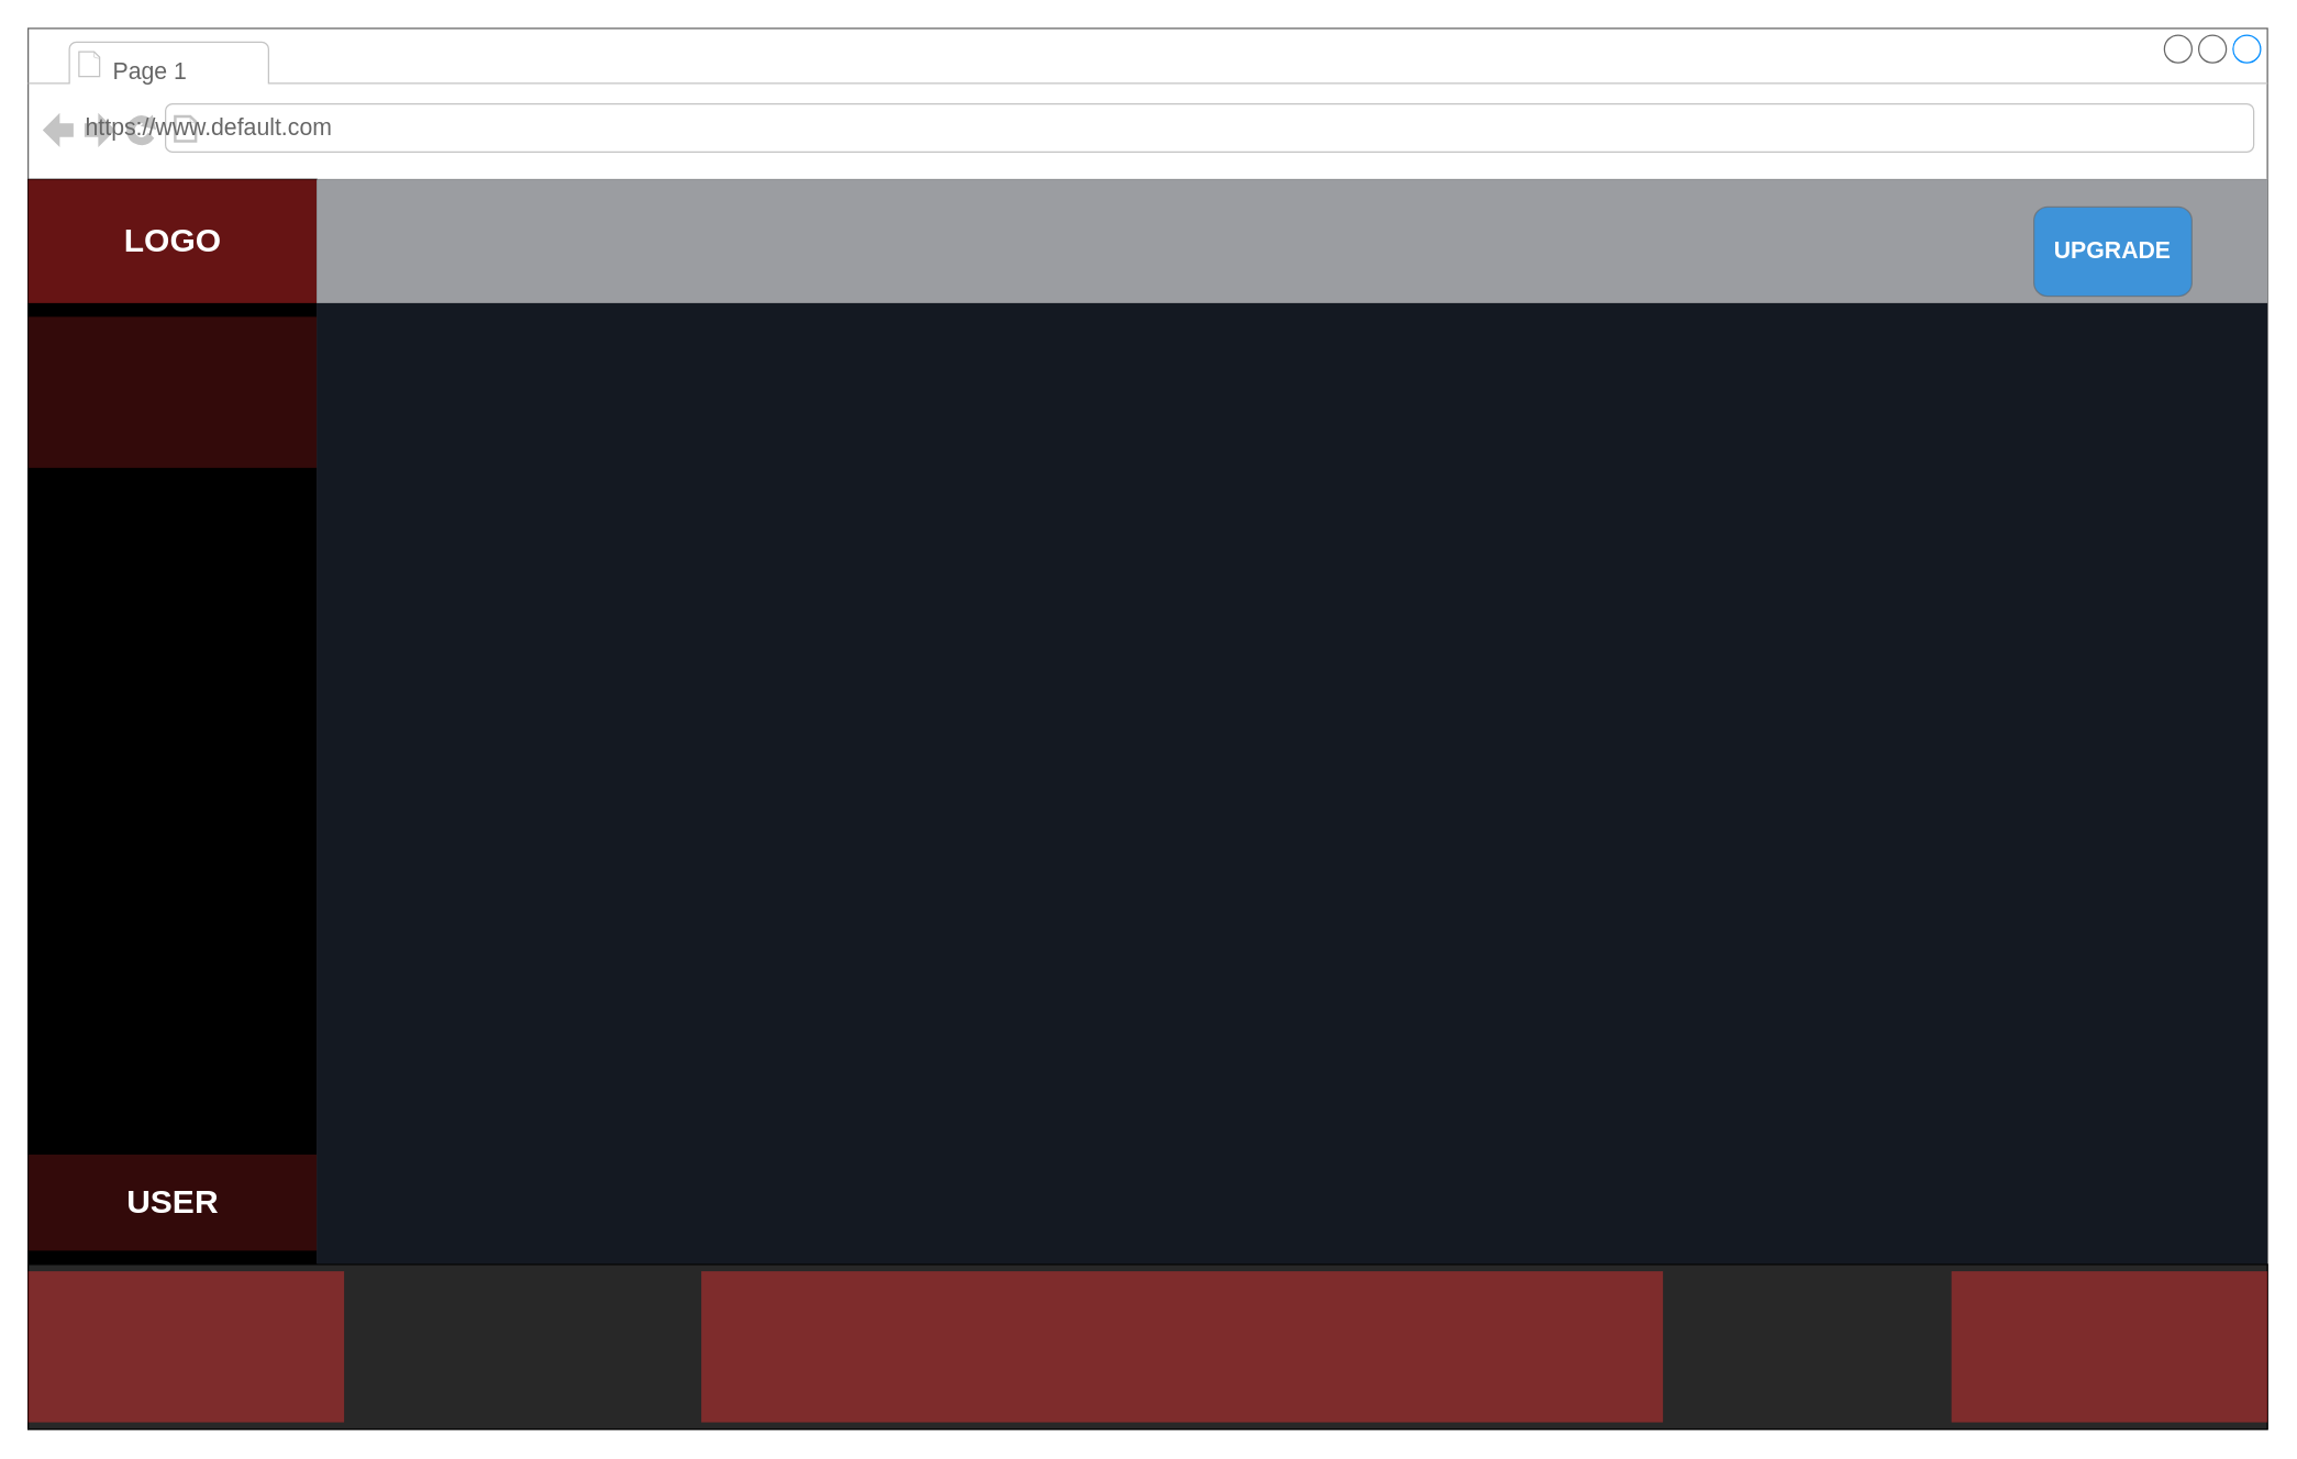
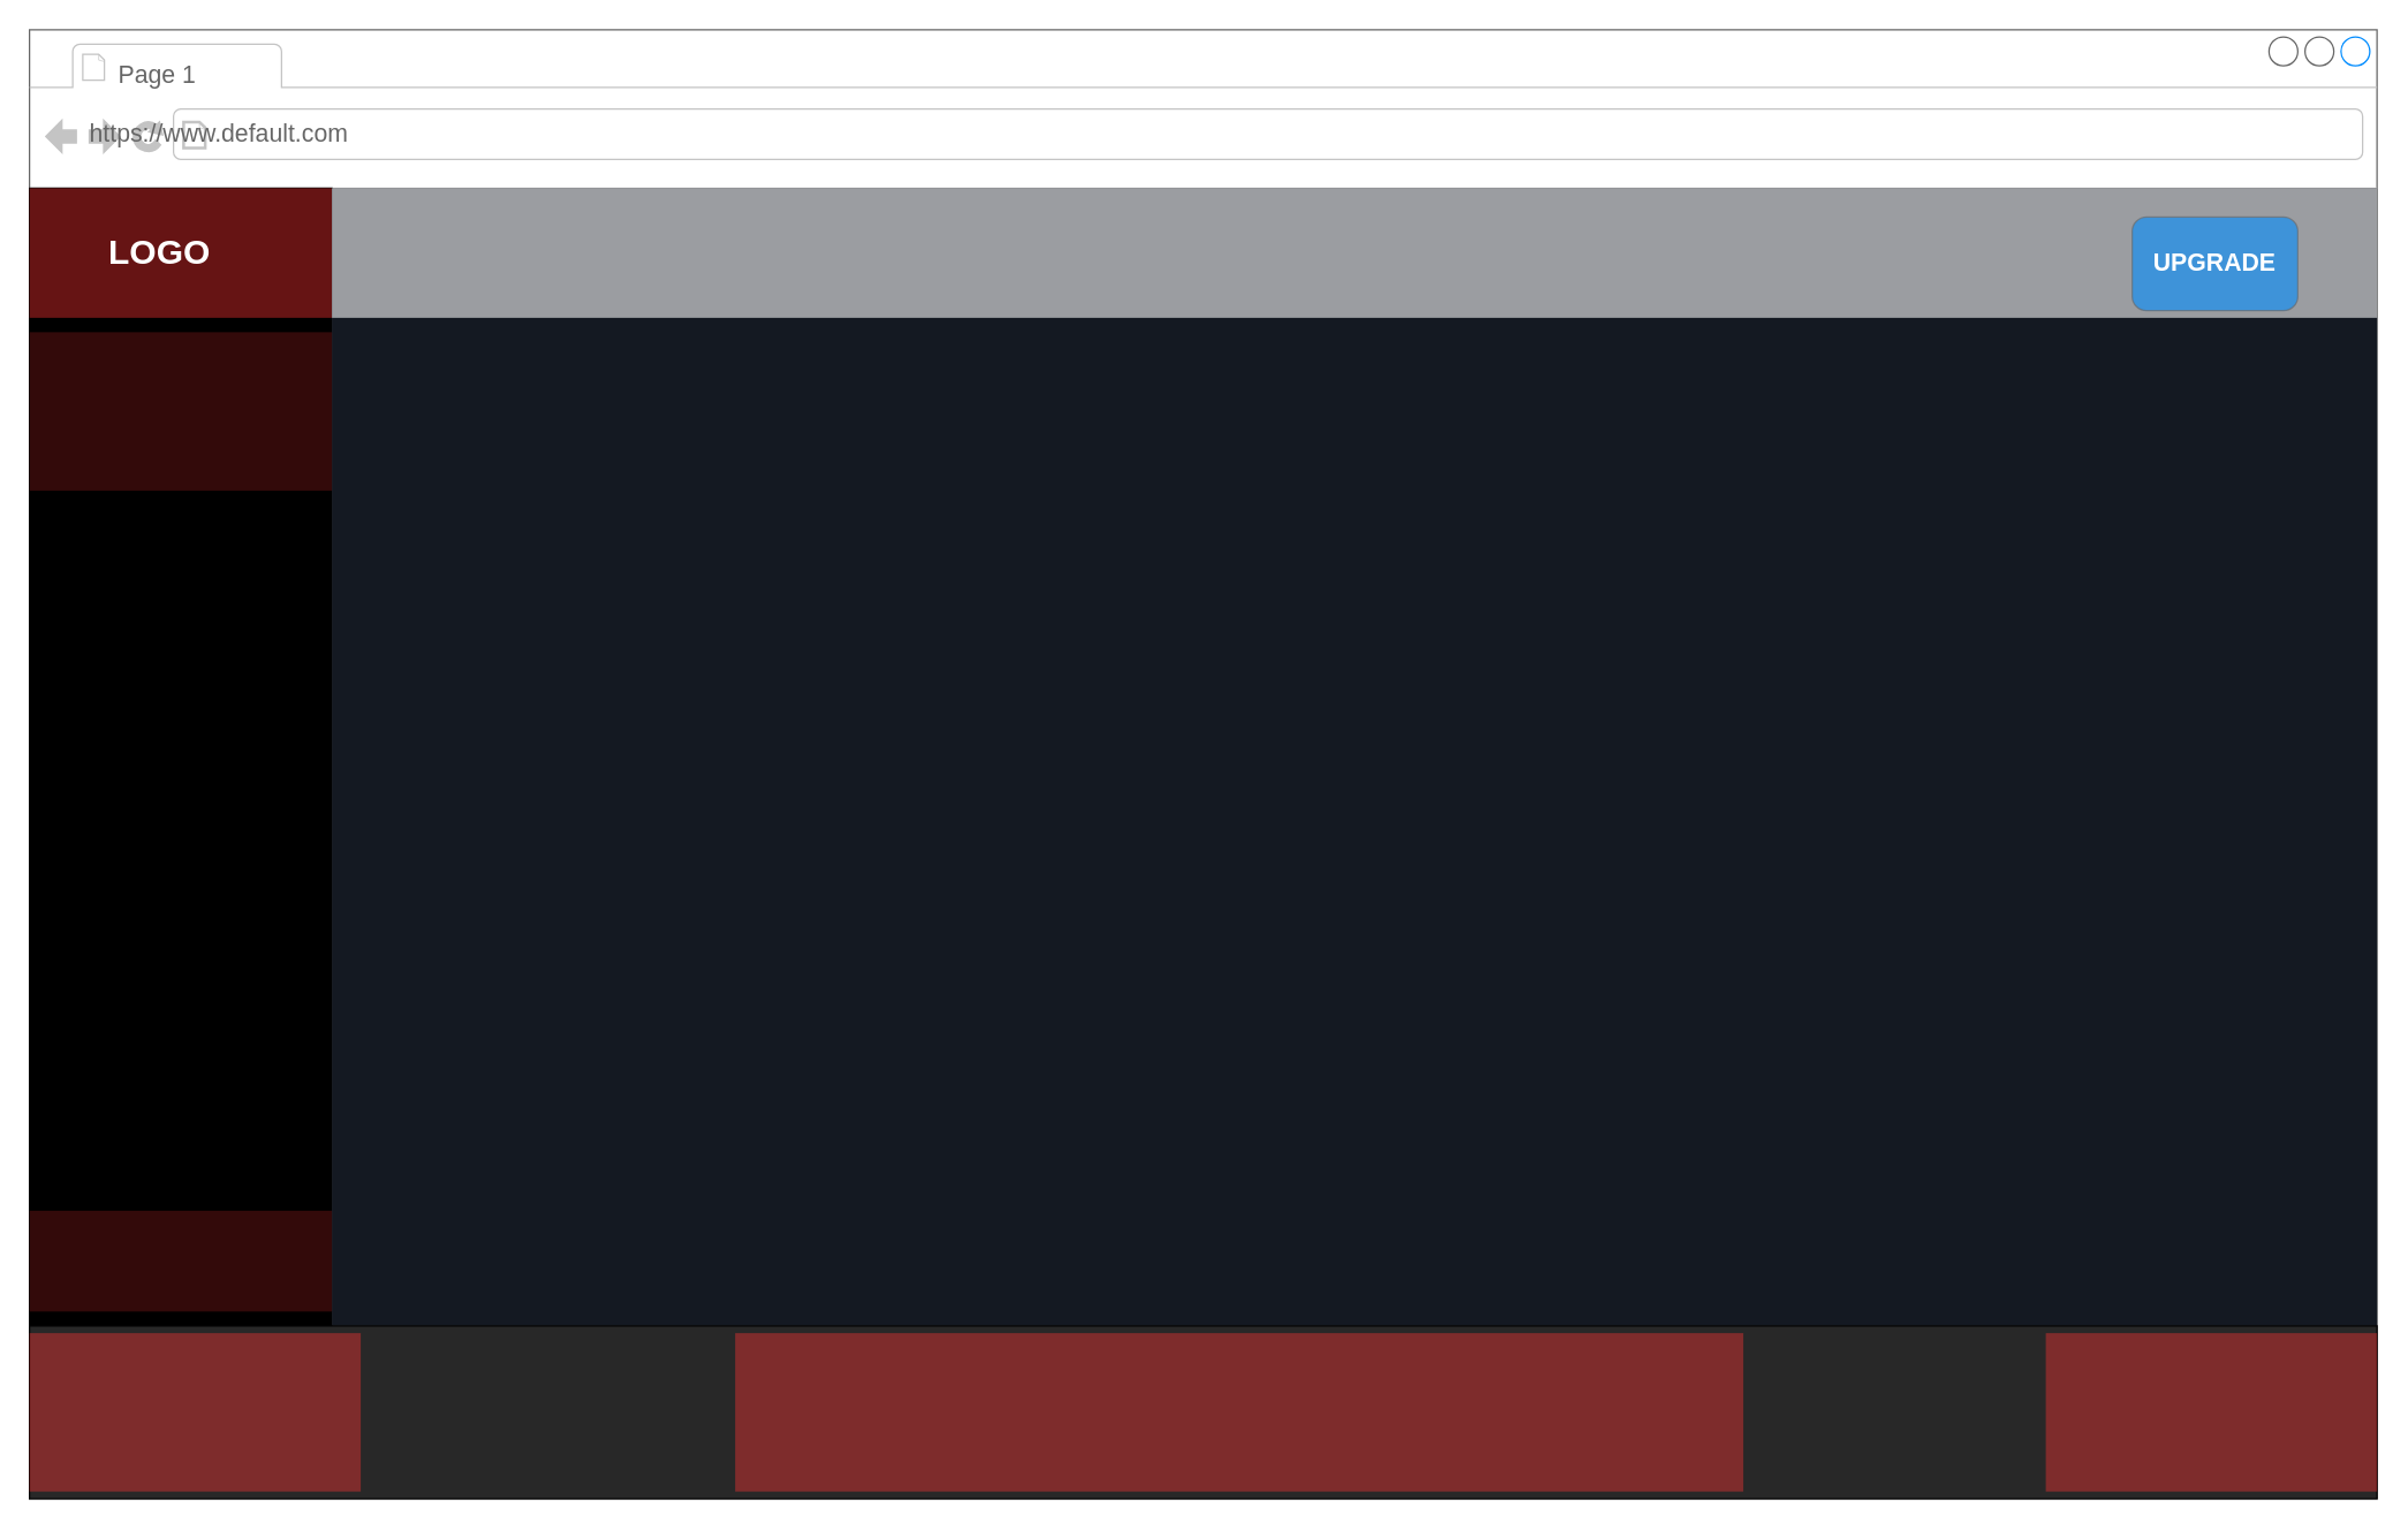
  <mxCell id="0" />
  <mxCell id="1" parent="0" />
  <mxCell id="2" value="" style="strokeWidth=1;shadow=0;dashed=0;align=center;html=1;shape=mxgraph.mockup.containers.browserWindow;rSize=0;strokeColor=#666666;mainText=,;recursiveResize=0;rounded=0;labelBackgroundColor=none;fontFamily=Verdana;fontSize=12" parent="1" vertex="1"><mxGeometry x="20" y="20" width="1630" height="1020" as="geometry" /></mxCell>
  <mxCell id="3" value="" style="rounded=0;whiteSpace=wrap;html=1;fillColor=#000000;" vertex="1" parent="2"><mxGeometry y="110" width="210" height="790" as="geometry" /></mxCell>
  <mxCell id="4" value="Page 1" style="strokeWidth=1;shadow=0;dashed=0;align=center;html=1;shape=mxgraph.mockup.containers.anchor;fontSize=17;fontColor=#666666;align=left;" parent="2" vertex="1"><mxGeometry x="60" y="12" width="110" height="40" as="geometry" /></mxCell>
  <mxCell id="5" value="https://www.default.com" style="strokeWidth=1;shadow=0;dashed=0;align=center;html=1;shape=mxgraph.mockup.containers.anchor;rSize=0;fontSize=17;fontColor=#666666;align=left;" parent="2" vertex="1"><mxGeometry x="40" y="60" width="250" height="26" as="geometry" /></mxCell>
  <mxCell id="6" value="" style="rounded=0;whiteSpace=wrap;html=1;fillColor=#FF3333;gradientColor=none;opacity=40;strokeColor=none;strokeWidth=2;" vertex="1" parent="2"><mxGeometry y="110" width="210" height="90" as="geometry" /></mxCell>
  <mxCell id="7" value="" style="rounded=0;whiteSpace=wrap;html=1;fillColor=#141922;strokeColor=none;" vertex="1" parent="2"><mxGeometry x="210" y="110" width="1420" height="790" as="geometry" /></mxCell>
- <mxCell id="8" value="LOGO" style="text;html=1;fontSize=24;fontStyle=1;verticalAlign=middle;align=center;opacity=40;fillColor=none;fontColor=#FFFFFF;" vertex="1" parent="2"><mxGeometry x="55" y="135" width="100" height="40" as="geometry" /></mxCell>
+ <mxCell id="8" value="LOGO" style="text;html=1;fontSize=24;fontStyle=1;verticalAlign=middle;align=center;opacity=40;fillColor=none;fontColor=#FFFFFF;" vertex="1" parent="2"><mxGeometry x="40" y="135" width="100" height="40" as="geometry" /></mxCell>
  <mxCell id="9" value="" style="rounded=0;whiteSpace=wrap;html=1;fillColor=#f5f5f5;strokeColor=none;opacity=60;fontColor=#333333;" vertex="1" parent="2"><mxGeometry x="210" y="110" width="1420" height="90" as="geometry" /></mxCell>
  <mxCell id="10" value="UPGRADE" style="strokeWidth=1;shadow=0;dashed=0;align=center;html=1;shape=mxgraph.mockup.buttons.button;strokeColor=#666666;fontColor=#ffffff;mainText=;buttonStyle=round;fontSize=17;fontStyle=1;fillColor=#008cff;whiteSpace=wrap;opacity=60;" vertex="1" parent="2"><mxGeometry x="1460" y="130" width="115" height="65" as="geometry" /></mxCell>
  <mxCell id="11" value="" style="rounded=0;whiteSpace=wrap;html=1;fillColor=#FF3333;gradientColor=none;opacity=20;strokeColor=none;strokeWidth=2;" vertex="1" parent="2"><mxGeometry y="210" width="210" height="110" as="geometry" /></mxCell>
  <mxCell id="12" value="" style="rounded=0;whiteSpace=wrap;html=1;fillColor=#FF3333;gradientColor=none;opacity=20;strokeColor=none;strokeWidth=2;" vertex="1" parent="2"><mxGeometry y="820" width="210" height="70" as="geometry" /></mxCell>
- <mxCell id="13" value="USER" style="text;strokeColor=none;fillColor=none;html=1;fontSize=24;fontStyle=1;verticalAlign=middle;align=center;fontColor=#FFFFFF;opacity=20;" vertex="1" parent="2"><mxGeometry x="55" y="835" width="100" height="40" as="geometry" /></mxCell>
  <mxCell id="14" value="" style="rounded=0;whiteSpace=wrap;html=1;gradientColor=none;fillColor=#282828;" vertex="1" parent="1"><mxGeometry x="20" y="920" width="1630" height="120" as="geometry" /></mxCell>
  <mxCell id="15" value="" style="rounded=0;whiteSpace=wrap;html=1;fillColor=#FF3333;gradientColor=none;opacity=40;strokeColor=none;strokeWidth=2;" vertex="1" parent="1"><mxGeometry x="20" y="925" width="230" height="110" as="geometry" /></mxCell>
  <mxCell id="16" value="" style="rounded=0;whiteSpace=wrap;html=1;fillColor=#FF3333;gradientColor=none;opacity=40;strokeColor=none;strokeWidth=2;" vertex="1" parent="1"><mxGeometry x="1420" y="925" width="230" height="110" as="geometry" /></mxCell>
  <mxCell id="17" value="" style="rounded=0;whiteSpace=wrap;html=1;fillColor=#FF3333;gradientColor=none;opacity=40;strokeColor=none;strokeWidth=2;" vertex="1" parent="1"><mxGeometry x="510" y="925" width="700" height="110" as="geometry" /></mxCell>
